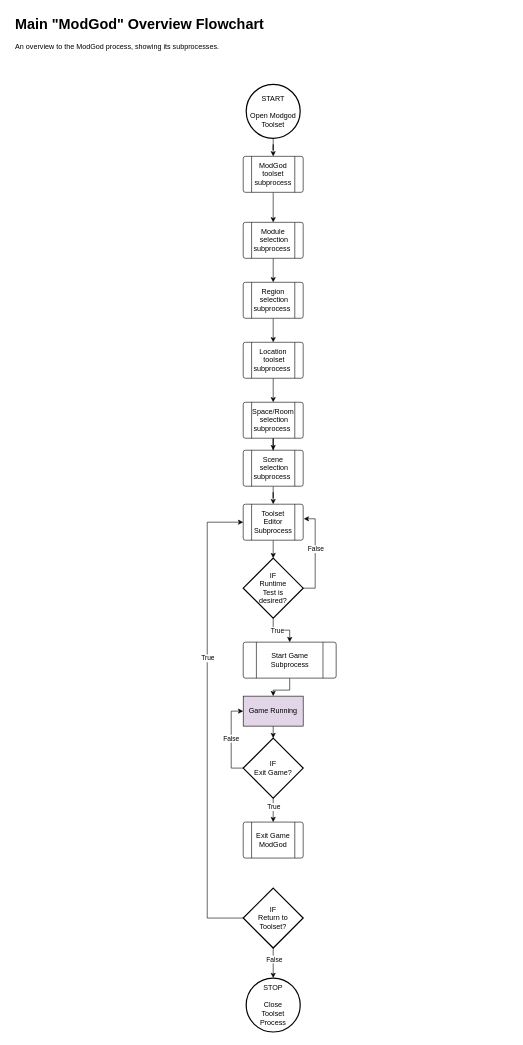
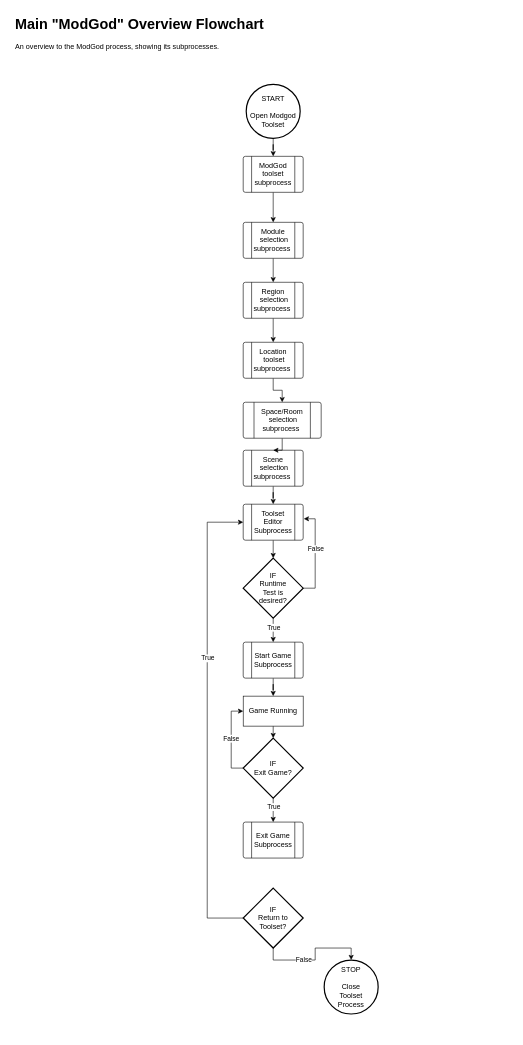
  <mxCell id="0" />
  <mxCell id="1" parent="0" />
  <mxCell id="2" style="edgeStyle=orthogonalEdgeStyle;rounded=0;orthogonalLoop=1;jettySize=auto;html=1;entryX=0.5;entryY=0;entryDx=0;entryDy=0;" parent="1" source="3" target="5" edge="1"><mxGeometry relative="1" as="geometry" /></mxCell>
  <mxCell id="3" value="START&lt;br&gt;&lt;br&gt;Open Modgod&lt;br&gt;Toolset" style="strokeWidth=2;html=1;shape=mxgraph.flowchart.start_2;whiteSpace=wrap;" parent="1" vertex="1"><mxGeometry x="410" y="140" width="90" height="90" as="geometry" /></mxCell>
  <mxCell id="4" style="edgeStyle=orthogonalEdgeStyle;rounded=0;orthogonalLoop=1;jettySize=auto;html=1;entryX=0.5;entryY=0;entryDx=0;entryDy=0;" parent="1" source="5" target="7" edge="1"><mxGeometry relative="1" as="geometry" /></mxCell>
  <mxCell id="5" value="ModGod toolset subprocess" style="verticalLabelPosition=middle;verticalAlign=middle;html=1;shape=process;whiteSpace=wrap;rounded=1;size=0.14;arcSize=6;labelPosition=center;align=center;" parent="1" vertex="1"><mxGeometry x="405" y="260" width="100" height="60" as="geometry" /></mxCell>
  <mxCell id="6" style="edgeStyle=orthogonalEdgeStyle;rounded=0;orthogonalLoop=1;jettySize=auto;html=1;exitX=0.5;exitY=1;exitDx=0;exitDy=0;entryX=0.5;entryY=0;entryDx=0;entryDy=0;" parent="1" source="7" target="34" edge="1"><mxGeometry relative="1" as="geometry" /></mxCell>
  <mxCell id="7" value="Module&lt;br&gt;&amp;nbsp;selection subprocess&amp;nbsp;" style="verticalLabelPosition=middle;verticalAlign=middle;html=1;shape=process;whiteSpace=wrap;rounded=1;size=0.14;arcSize=6;labelPosition=center;align=center;" parent="1" vertex="1"><mxGeometry x="405" y="370" width="100" height="60" as="geometry" /></mxCell>
  <mxCell id="8" style="edgeStyle=orthogonalEdgeStyle;rounded=0;orthogonalLoop=1;jettySize=auto;html=1;exitX=0.5;exitY=1;exitDx=0;exitDy=0;" parent="1" source="32" target="18" edge="1"><mxGeometry relative="1" as="geometry"><mxPoint x="455" y="860" as="targetPoint" /><mxPoint x="455" y="800" as="sourcePoint" /></mxGeometry></mxCell>
  <mxCell id="9" style="edgeStyle=orthogonalEdgeStyle;rounded=0;orthogonalLoop=1;jettySize=auto;html=1;exitX=0.5;exitY=1;exitDx=0;exitDy=0;exitPerimeter=0;entryX=0.5;entryY=0;entryDx=0;entryDy=0;" parent="1" source="13" target="15" edge="1"><mxGeometry relative="1" as="geometry"><mxPoint x="455" y="1100" as="targetPoint" /></mxGeometry></mxCell>
  <mxCell id="10" value="True" style="edgeLabel;html=1;align=center;verticalAlign=middle;resizable=0;points=[];" parent="9" vertex="1" connectable="0"><mxGeometry x="-0.24" relative="1" as="geometry"><mxPoint as="offset" /></mxGeometry></mxCell>
  <mxCell id="11" style="edgeStyle=orthogonalEdgeStyle;rounded=0;orthogonalLoop=1;jettySize=auto;html=1;exitX=1;exitY=0.5;exitDx=0;exitDy=0;exitPerimeter=0;entryX=1.01;entryY=0.405;entryDx=0;entryDy=0;entryPerimeter=0;" parent="1" source="13" target="18" edge="1"><mxGeometry relative="1" as="geometry" /></mxCell>
  <mxCell id="12" value="False" style="edgeLabel;html=1;align=center;verticalAlign=middle;resizable=0;points=[];" parent="11" vertex="1" connectable="0"><mxGeometry x="0.115" relative="1" as="geometry"><mxPoint as="offset" /></mxGeometry></mxCell>
  <mxCell id="13" value="IF&lt;br&gt;Runtime&lt;br&gt;Test is&lt;br&gt;desired?" style="strokeWidth=2;html=1;shape=mxgraph.flowchart.decision;whiteSpace=wrap;" parent="1" vertex="1"><mxGeometry x="405" y="930" width="100" height="100" as="geometry" /></mxCell>
  <mxCell id="14" style="edgeStyle=orthogonalEdgeStyle;rounded=0;orthogonalLoop=1;jettySize=auto;html=1;exitX=0.5;exitY=1;exitDx=0;exitDy=0;" parent="1" source="15" target="20" edge="1"><mxGeometry relative="1" as="geometry" /></mxCell>
- <mxCell id="15" value="Start Game&lt;br&gt;Subprocess" style="verticalLabelPosition=middle;verticalAlign=middle;html=1;shape=process;whiteSpace=wrap;rounded=1;size=0.14;arcSize=6;labelPosition=center;align=center;" parent="1" vertex="1"><mxGeometry x="405" y="1070" width="155" height="60" as="geometry" /></mxCell>
- <mxCell id="16" value="Exit Game&lt;br&gt;ModGod" style="verticalLabelPosition=middle;verticalAlign=middle;html=1;shape=process;whiteSpace=wrap;rounded=1;size=0.14;arcSize=6;labelPosition=center;align=center;" parent="1" vertex="1"><mxGeometry x="405" y="1370" width="100" height="60" as="geometry" /></mxCell>
+ <mxCell id="15" value="Start Game&lt;br&gt;Subprocess" style="verticalLabelPosition=middle;verticalAlign=middle;html=1;shape=process;whiteSpace=wrap;rounded=1;size=0.14;arcSize=6;labelPosition=center;align=center;" parent="1" vertex="1"><mxGeometry x="405" y="1070" width="100" height="60" as="geometry" /></mxCell>
+ <mxCell id="16" value="Exit Game&lt;br&gt;Subprocess" style="verticalLabelPosition=middle;verticalAlign=middle;html=1;shape=process;whiteSpace=wrap;rounded=1;size=0.14;arcSize=6;labelPosition=center;align=center;" parent="1" vertex="1"><mxGeometry x="405" y="1370" width="100" height="60" as="geometry" /></mxCell>
  <mxCell id="17" style="edgeStyle=orthogonalEdgeStyle;rounded=0;orthogonalLoop=1;jettySize=auto;html=1;exitX=0.5;exitY=1;exitDx=0;exitDy=0;entryX=0.5;entryY=0;entryDx=0;entryDy=0;entryPerimeter=0;" parent="1" source="18" target="13" edge="1"><mxGeometry relative="1" as="geometry" /></mxCell>
  <mxCell id="18" value="Toolset&lt;br&gt;Editor&lt;br&gt;Subprocess" style="verticalLabelPosition=middle;verticalAlign=middle;html=1;shape=process;whiteSpace=wrap;rounded=1;size=0.14;arcSize=6;labelPosition=center;align=center;" parent="1" vertex="1"><mxGeometry x="405" y="840" width="100" height="60" as="geometry" /></mxCell>
  <mxCell id="19" style="edgeStyle=orthogonalEdgeStyle;rounded=0;orthogonalLoop=1;jettySize=auto;html=1;exitX=0.5;exitY=1;exitDx=0;exitDy=0;entryX=0.5;entryY=0;entryDx=0;entryDy=0;entryPerimeter=0;" parent="1" source="20" target="25" edge="1"><mxGeometry relative="1" as="geometry" /></mxCell>
- <mxCell id="20" value="Game Running" style="rounded=0;whiteSpace=wrap;html=1;fillColor=#e1d5e7;" parent="1" vertex="1"><mxGeometry x="405" y="1160" width="100" height="50" as="geometry" /></mxCell>
+ <mxCell id="20" value="Game Running" style="rounded=0;whiteSpace=wrap;html=1;" parent="1" vertex="1"><mxGeometry x="405" y="1160" width="100" height="50" as="geometry" /></mxCell>
  <mxCell id="21" style="edgeStyle=orthogonalEdgeStyle;rounded=0;orthogonalLoop=1;jettySize=auto;html=1;exitX=0.5;exitY=1;exitDx=0;exitDy=0;exitPerimeter=0;entryX=0.5;entryY=0;entryDx=0;entryDy=0;" parent="1" source="25" target="16" edge="1"><mxGeometry relative="1" as="geometry" /></mxCell>
  <mxCell id="22" value="True" style="edgeLabel;html=1;align=center;verticalAlign=middle;resizable=0;points=[];" parent="21" vertex="1" connectable="0"><mxGeometry x="-0.289" relative="1" as="geometry"><mxPoint as="offset" /></mxGeometry></mxCell>
  <mxCell id="23" style="edgeStyle=orthogonalEdgeStyle;rounded=0;orthogonalLoop=1;jettySize=auto;html=1;exitX=0;exitY=0.5;exitDx=0;exitDy=0;exitPerimeter=0;entryX=0;entryY=0.5;entryDx=0;entryDy=0;" parent="1" source="25" target="20" edge="1"><mxGeometry relative="1" as="geometry" /></mxCell>
  <mxCell id="24" value="False" style="edgeLabel;html=1;align=center;verticalAlign=middle;resizable=0;points=[];" parent="23" vertex="1" connectable="0"><mxGeometry x="0.036" y="1" relative="1" as="geometry"><mxPoint as="offset" /></mxGeometry></mxCell>
  <mxCell id="25" value="IF&lt;br&gt;Exit Game?" style="strokeWidth=2;html=1;shape=mxgraph.flowchart.decision;whiteSpace=wrap;" parent="1" vertex="1"><mxGeometry x="405" y="1230" width="100" height="100" as="geometry" /></mxCell>
  <mxCell id="26" style="edgeStyle=orthogonalEdgeStyle;rounded=0;orthogonalLoop=1;jettySize=auto;html=1;entryX=0;entryY=0.5;entryDx=0;entryDy=0;" parent="1" source="30" target="18" edge="1"><mxGeometry relative="1" as="geometry"><mxPoint x="355" y="1530" as="targetPoint" /><Array as="points"><mxPoint x="345" y="1530" /><mxPoint x="345" y="870" /></Array></mxGeometry></mxCell>
  <mxCell id="27" value="True" style="edgeLabel;html=1;align=center;verticalAlign=middle;resizable=0;points=[];" parent="26" vertex="1" connectable="0"><mxGeometry x="0.266" relative="1" as="geometry"><mxPoint as="offset" /></mxGeometry></mxCell>
  <mxCell id="28" style="edgeStyle=orthogonalEdgeStyle;rounded=0;orthogonalLoop=1;jettySize=auto;html=1;exitX=0.5;exitY=1;exitDx=0;exitDy=0;exitPerimeter=0;entryX=0.5;entryY=0;entryDx=0;entryDy=0;entryPerimeter=0;" parent="1" source="30" target="31" edge="1"><mxGeometry relative="1" as="geometry"><mxPoint x="455.069" y="1660" as="targetPoint" /><Array as="points" /></mxGeometry></mxCell>
  <mxCell id="29" value="False" style="edgeLabel;html=1;align=center;verticalAlign=middle;resizable=0;points=[];" parent="28" vertex="1" connectable="0"><mxGeometry x="-0.261" y="1" relative="1" as="geometry"><mxPoint as="offset" /></mxGeometry></mxCell>
  <mxCell id="30" value="IF&lt;br&gt;Return to&lt;br&gt;Toolset?" style="strokeWidth=2;html=1;shape=mxgraph.flowchart.decision;whiteSpace=wrap;" parent="1" vertex="1"><mxGeometry x="405" y="1480" width="100" height="100" as="geometry" /></mxCell>
- <mxCell id="31" value="STOP&lt;br&gt;&lt;br&gt;Close&lt;br&gt;Toolset&lt;br&gt;Process" style="strokeWidth=2;html=1;shape=mxgraph.flowchart.start_2;whiteSpace=wrap;" parent="1" vertex="1"><mxGeometry x="410" y="1630" width="90" height="90" as="geometry" /></mxCell>
+ <mxCell id="31" value="STOP&lt;br&gt;&lt;br&gt;Close&lt;br&gt;Toolset&lt;br&gt;Process" style="strokeWidth=2;html=1;shape=mxgraph.flowchart.start_2;whiteSpace=wrap;" parent="1" vertex="1"><mxGeometry x="540" y="1600" width="90" height="90" as="geometry" /></mxCell>
  <mxCell id="32" value="Scene&lt;br&gt;&amp;nbsp;selection subprocess&amp;nbsp;" style="verticalLabelPosition=middle;verticalAlign=middle;html=1;shape=process;whiteSpace=wrap;rounded=1;size=0.14;arcSize=6;labelPosition=center;align=center;" parent="1" vertex="1"><mxGeometry x="405" y="750" width="100" height="60" as="geometry" /></mxCell>
  <mxCell id="33" style="edgeStyle=orthogonalEdgeStyle;rounded=0;orthogonalLoop=1;jettySize=auto;html=1;exitX=0.5;exitY=1;exitDx=0;exitDy=0;entryX=0.5;entryY=0;entryDx=0;entryDy=0;" parent="1" source="34" target="36" edge="1"><mxGeometry relative="1" as="geometry" /></mxCell>
  <mxCell id="34" value="Region&lt;br&gt;&amp;nbsp;selection subprocess&amp;nbsp;" style="verticalLabelPosition=middle;verticalAlign=middle;html=1;shape=process;whiteSpace=wrap;rounded=1;size=0.14;arcSize=6;labelPosition=center;align=center;" parent="1" vertex="1"><mxGeometry x="405" y="470" width="100" height="60" as="geometry" /></mxCell>
  <mxCell id="35" style="edgeStyle=orthogonalEdgeStyle;rounded=0;orthogonalLoop=1;jettySize=auto;html=1;exitX=0.5;exitY=1;exitDx=0;exitDy=0;" parent="1" source="36" target="38" edge="1"><mxGeometry relative="1" as="geometry" /></mxCell>
  <mxCell id="36" value="Location&lt;br&gt;&amp;nbsp;toolset subprocess&amp;nbsp;" style="verticalLabelPosition=middle;verticalAlign=middle;html=1;shape=process;whiteSpace=wrap;rounded=1;size=0.14;arcSize=6;labelPosition=center;align=center;" parent="1" vertex="1"><mxGeometry x="405" y="570" width="100" height="60" as="geometry" /></mxCell>
  <mxCell id="37" style="edgeStyle=orthogonalEdgeStyle;rounded=0;orthogonalLoop=1;jettySize=auto;html=1;exitX=0.5;exitY=1;exitDx=0;exitDy=0;" parent="1" source="38" target="32" edge="1"><mxGeometry relative="1" as="geometry" /></mxCell>
- <mxCell id="38" value="Space/Room&lt;br&gt;&amp;nbsp;selection subprocess&amp;nbsp;" style="verticalLabelPosition=middle;verticalAlign=middle;html=1;shape=process;whiteSpace=wrap;rounded=1;size=0.14;arcSize=6;labelPosition=center;align=center;" parent="1" vertex="1"><mxGeometry x="405" y="670" width="100" height="60" as="geometry" /></mxCell>
+ <mxCell id="38" value="Space/Room&lt;br&gt;&amp;nbsp;selection subprocess&amp;nbsp;" style="verticalLabelPosition=middle;verticalAlign=middle;html=1;shape=process;whiteSpace=wrap;rounded=1;size=0.14;arcSize=6;labelPosition=center;align=center;" parent="1" vertex="1"><mxGeometry x="405" y="670" width="130" height="60" as="geometry" /></mxCell>
  <mxCell id="39" value="&lt;h1&gt;Main &quot;ModGod&quot; Overview Flowchart&lt;/h1&gt;&lt;p&gt;An overview to the ModGod process, showing its subprocesses.&lt;/p&gt;" style="text;html=1;strokeColor=none;fillColor=none;spacing=5;spacingTop=-20;whiteSpace=wrap;overflow=hidden;rounded=0;" vertex="1" parent="1"><mxGeometry x="20" y="20" width="830" height="120" as="geometry" /></mxCell>
